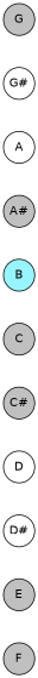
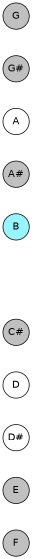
  graph {
    mindist=.1
    node [fillcolor=gray fontname=Helvetica margin=0 shape=circle style=filled]
    edge [style=invis]
    E
    F
    G
-   "G#" [fillcolor=white]
+   "G#"
    A [fillcolor=white]
    "A#"
    B [fillcolor=cadetblue1]
-   C
    "C#"
    D [fillcolor=white]
    "D#" [fillcolor=white]
    subgraph sub_1 {
      E
      F
      G
      "G#"
      A
      "A#"
      B
-     C
      "C#"
      D
      "D#"
    }
    E -- F
    G -- "G#"
    "G#" -- A
    A -- "A#"
    "A#" -- B
-   B -- C
-   C -- "C#"
    "C#" -- D
    D -- "D#"
    "D#" -- E
  }
